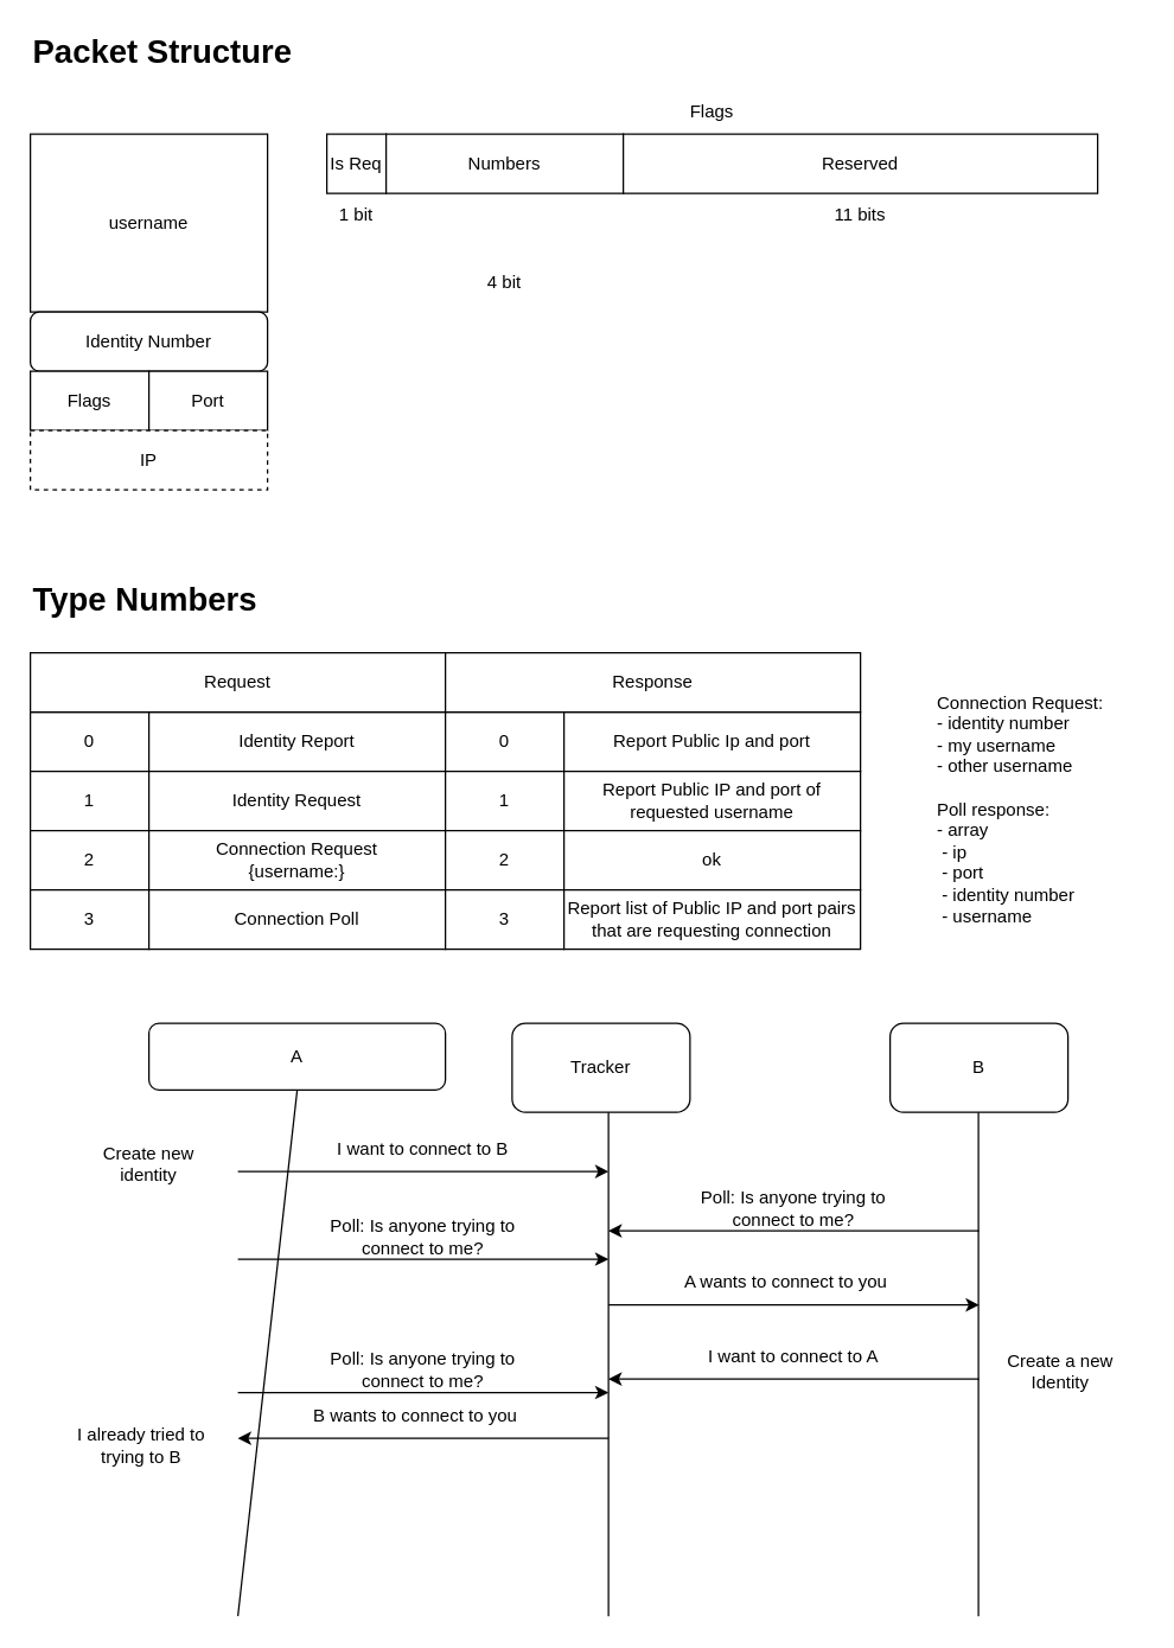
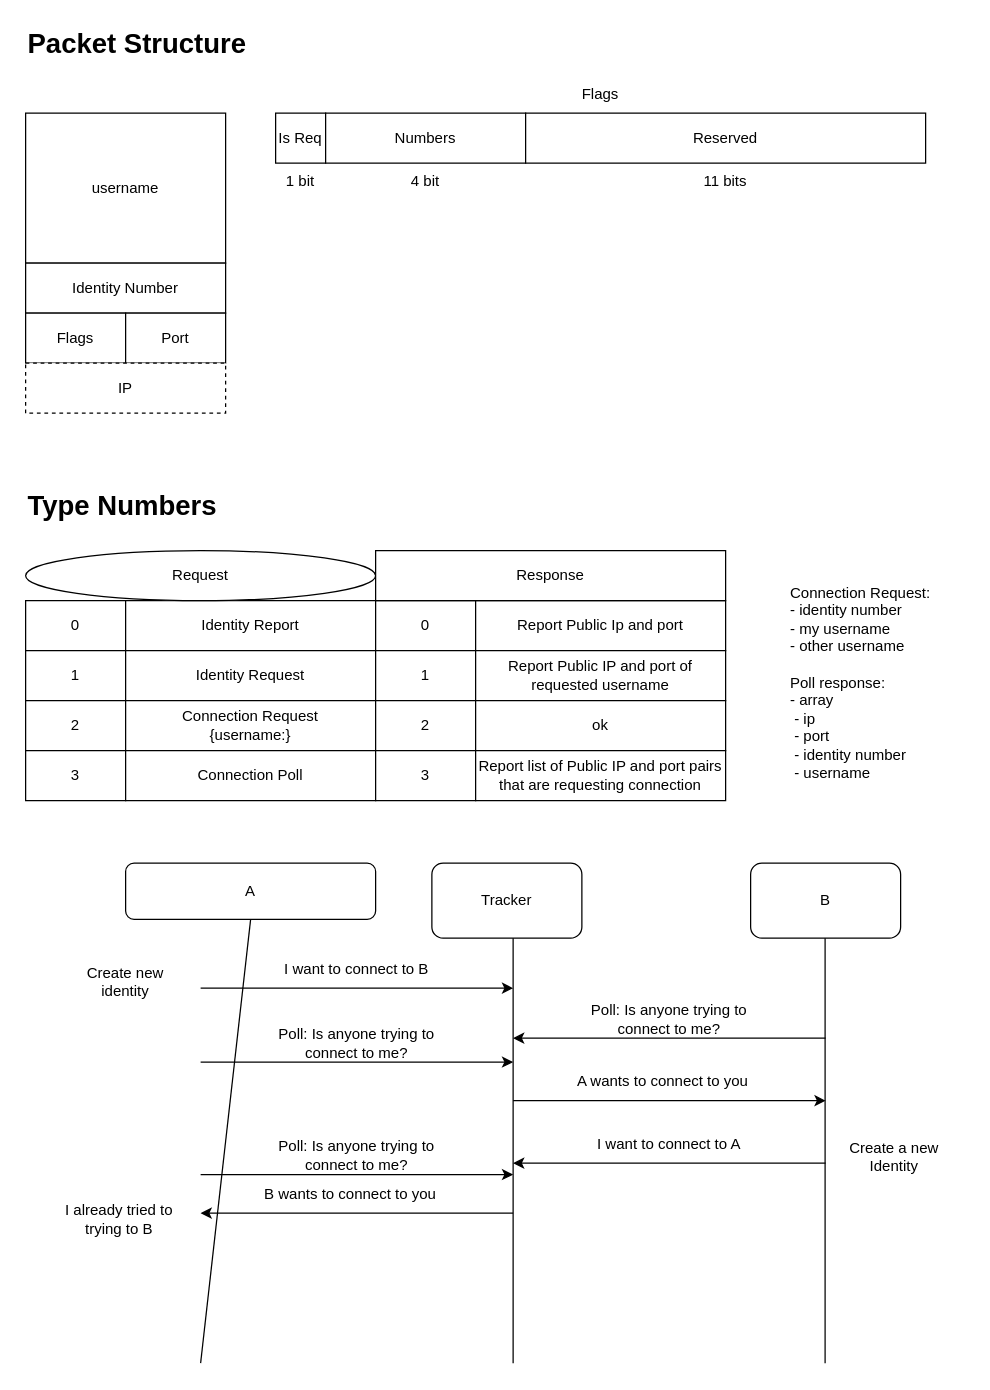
  <mxCell id="0" />
  <mxCell id="1" parent="0" />
  <mxCell id="2" value="username" style="rounded=0;whiteSpace=wrap;html=1;align=center;verticalAlign=middle;" parent="1" vertex="1"><mxGeometry x="20" y="90" width="160" height="120" as="geometry" /></mxCell>
- <mxCell id="3" value="Identity Number" style="whiteSpace=wrap;html=1;align=center;verticalAlign=middle;rounded=1;" parent="1" vertex="1"><mxGeometry x="20" y="210" width="160" height="40" as="geometry" /></mxCell>
+ <mxCell id="3" value="Identity Number" style="rounded=0;whiteSpace=wrap;html=1;align=center;verticalAlign=middle;" parent="1" vertex="1"><mxGeometry x="20" y="210" width="160" height="40" as="geometry" /></mxCell>
  <mxCell id="4" value="Flags" style="rounded=0;whiteSpace=wrap;html=1;align=center;verticalAlign=middle;" parent="1" vertex="1"><mxGeometry x="20" y="250" width="80" height="40" as="geometry" /></mxCell>
  <mxCell id="5" value="Is Req" style="rounded=0;whiteSpace=wrap;html=1;align=center;verticalAlign=middle;" parent="1" vertex="1"><mxGeometry x="220" y="90" width="40" height="40" as="geometry" /></mxCell>
  <mxCell id="6" value="Flags" style="text;html=1;strokeColor=none;fillColor=none;align=center;verticalAlign=middle;whiteSpace=wrap;rounded=0;" parent="1" vertex="1"><mxGeometry x="450" y="60" width="60" height="30" as="geometry" /></mxCell>
  <mxCell id="7" value="Numbers" style="rounded=0;whiteSpace=wrap;html=1;align=center;verticalAlign=middle;" parent="1" vertex="1"><mxGeometry x="260" y="90" width="160" height="40" as="geometry" /></mxCell>
  <mxCell id="8" value="1 bit" style="text;html=1;strokeColor=none;fillColor=none;align=center;verticalAlign=middle;whiteSpace=wrap;rounded=0;" parent="1" vertex="1"><mxGeometry x="210" y="130" width="60" height="30" as="geometry" /></mxCell>
- <mxCell id="9" value="4 bit" style="text;html=1;strokeColor=none;fillColor=none;align=center;verticalAlign=middle;whiteSpace=wrap;rounded=0;" parent="1" vertex="1"><mxGeometry x="310" y="175" width="60" height="30" as="geometry" /></mxCell>
+ <mxCell id="9" value="4 bit" style="text;html=1;strokeColor=none;fillColor=none;align=center;verticalAlign=middle;whiteSpace=wrap;rounded=0;" parent="1" vertex="1"><mxGeometry x="310" y="130" width="60" height="30" as="geometry" /></mxCell>
  <mxCell id="10" value="Port" style="rounded=0;whiteSpace=wrap;html=1;align=center;verticalAlign=middle;" parent="1" vertex="1"><mxGeometry x="100" y="250" width="80" height="40" as="geometry" /></mxCell>
  <mxCell id="11" value="Reserved" style="rounded=0;whiteSpace=wrap;html=1;align=center;verticalAlign=middle;" parent="1" vertex="1"><mxGeometry x="420" y="90" width="320" height="40" as="geometry" /></mxCell>
  <mxCell id="12" value="11 bits" style="text;html=1;strokeColor=none;fillColor=none;align=center;verticalAlign=middle;whiteSpace=wrap;rounded=0;" parent="1" vertex="1"><mxGeometry x="550" y="130" width="60" height="30" as="geometry" /></mxCell>
  <mxCell id="13" value="IP" style="rounded=0;whiteSpace=wrap;html=1;align=center;verticalAlign=middle;dashed=1;" parent="1" vertex="1"><mxGeometry x="20" y="290" width="160" height="40" as="geometry" /></mxCell>
  <mxCell id="14" value="0" style="rounded=0;whiteSpace=wrap;html=1;align=center;verticalAlign=middle;" parent="1" vertex="1"><mxGeometry x="20" y="480" width="80" height="40" as="geometry" /></mxCell>
  <mxCell id="15" value="Identity Report" style="rounded=0;whiteSpace=wrap;html=1;align=center;verticalAlign=middle;" parent="1" vertex="1"><mxGeometry x="100" y="480" width="200" height="40" as="geometry" /></mxCell>
  <mxCell id="16" value="1" style="rounded=0;whiteSpace=wrap;html=1;align=center;verticalAlign=middle;" parent="1" vertex="1"><mxGeometry x="20" y="520" width="80" height="40" as="geometry" /></mxCell>
  <mxCell id="17" value="Identity Request" style="rounded=0;whiteSpace=wrap;html=1;align=center;verticalAlign=middle;" parent="1" vertex="1"><mxGeometry x="100" y="520" width="200" height="40" as="geometry" /></mxCell>
  <mxCell id="18" value="0" style="rounded=0;whiteSpace=wrap;html=1;align=center;verticalAlign=middle;" parent="1" vertex="1"><mxGeometry x="300" y="480" width="80" height="40" as="geometry" /></mxCell>
  <mxCell id="19" value="Report Public Ip and port" style="rounded=0;whiteSpace=wrap;html=1;align=center;verticalAlign=middle;" parent="1" vertex="1"><mxGeometry x="380" y="480" width="200" height="40" as="geometry" /></mxCell>
  <mxCell id="20" value="1" style="rounded=0;whiteSpace=wrap;html=1;align=center;verticalAlign=middle;" parent="1" vertex="1"><mxGeometry x="300" y="520" width="80" height="40" as="geometry" /></mxCell>
  <mxCell id="21" value="Report Public IP and port of requested username" style="rounded=0;whiteSpace=wrap;html=1;align=center;verticalAlign=middle;" parent="1" vertex="1"><mxGeometry x="380" y="520" width="200" height="40" as="geometry" /></mxCell>
  <mxCell id="22" value="Packet Structure" style="text;html=1;strokeColor=none;fillColor=none;align=left;verticalAlign=middle;whiteSpace=wrap;rounded=0;fontStyle=1;fontSize=22;" parent="1" vertex="1"><mxGeometry x="20" y="20" width="250" height="30" as="geometry" /></mxCell>
  <mxCell id="23" value="Type Numbers" style="text;html=1;strokeColor=none;fillColor=none;align=left;verticalAlign=middle;whiteSpace=wrap;rounded=0;fontSize=22;fontStyle=1" parent="1" vertex="1"><mxGeometry x="20" y="390" width="220" height="30" as="geometry" /></mxCell>
- <mxCell id="24" value="Request" style="rounded=0;whiteSpace=wrap;html=1;align=center;verticalAlign=middle;" vertex="1" parent="1"><mxGeometry x="20" y="440" width="280" height="40" as="geometry" /></mxCell>
+ <mxCell id="24" value="Request" style="ellipse;whiteSpace=wrap;html=1;align=center;verticalAlign=middle;" vertex="1" parent="1"><mxGeometry x="20" y="440" width="280" height="40" as="geometry" /></mxCell>
  <mxCell id="25" value="Response" style="rounded=0;whiteSpace=wrap;html=1;align=center;verticalAlign=middle;" vertex="1" parent="1"><mxGeometry x="300" y="440" width="280" height="40" as="geometry" /></mxCell>
  <mxCell id="26" value="2" style="rounded=0;whiteSpace=wrap;html=1;align=center;verticalAlign=middle;" vertex="1" parent="1"><mxGeometry x="20" y="560" width="80" height="40" as="geometry" /></mxCell>
  <mxCell id="27" value="Connection Request&lt;br&gt;{username:}" style="rounded=0;whiteSpace=wrap;html=1;align=center;verticalAlign=middle;" vertex="1" parent="1"><mxGeometry x="100" y="560" width="200" height="40" as="geometry" /></mxCell>
  <mxCell id="28" value="2" style="rounded=0;whiteSpace=wrap;html=1;align=center;verticalAlign=middle;" vertex="1" parent="1"><mxGeometry x="300" y="560" width="80" height="40" as="geometry" /></mxCell>
  <mxCell id="29" value="ok" style="rounded=0;whiteSpace=wrap;html=1;align=center;verticalAlign=middle;" vertex="1" parent="1"><mxGeometry x="380" y="560" width="200" height="40" as="geometry" /></mxCell>
  <mxCell id="30" value="3" style="rounded=0;whiteSpace=wrap;html=1;align=center;verticalAlign=middle;" vertex="1" parent="1"><mxGeometry x="20" y="600" width="80" height="40" as="geometry" /></mxCell>
  <mxCell id="31" value="Connection Poll" style="rounded=0;whiteSpace=wrap;html=1;align=center;verticalAlign=middle;" vertex="1" parent="1"><mxGeometry x="100" y="600" width="200" height="40" as="geometry" /></mxCell>
  <mxCell id="32" value="3" style="rounded=0;whiteSpace=wrap;html=1;align=center;verticalAlign=middle;" vertex="1" parent="1"><mxGeometry x="300" y="600" width="80" height="40" as="geometry" /></mxCell>
  <mxCell id="33" value="Report list of Public IP and port pairs that are requesting connection" style="rounded=0;whiteSpace=wrap;html=1;align=center;verticalAlign=middle;" vertex="1" parent="1"><mxGeometry x="380" y="600" width="200" height="40" as="geometry" /></mxCell>
  <mxCell id="34" value="A" style="rounded=1;whiteSpace=wrap;html=1;" vertex="1" parent="1"><mxGeometry x="100" y="690" width="200" height="45" as="geometry" /></mxCell>
  <mxCell id="35" value="B" style="rounded=1;whiteSpace=wrap;html=1;" vertex="1" parent="1"><mxGeometry x="600" y="690" width="120" height="60" as="geometry" /></mxCell>
  <mxCell id="36" value="Tracker" style="rounded=1;whiteSpace=wrap;html=1;" vertex="1" parent="1"><mxGeometry x="345" y="690" width="120" height="60" as="geometry" /></mxCell>
  <mxCell id="37" value="" style="endArrow=none;html=1;rounded=0;entryX=0.5;entryY=1;entryDx=0;entryDy=0;" edge="1" parent="1" target="34"><mxGeometry width="50" height="50" relative="1" as="geometry"><mxPoint x="160" y="1090" as="sourcePoint" /><mxPoint x="440" y="860" as="targetPoint" /></mxGeometry></mxCell>
  <mxCell id="38" value="" style="endArrow=none;html=1;rounded=0;entryX=0.5;entryY=1;entryDx=0;entryDy=0;" edge="1" parent="1"><mxGeometry width="50" height="50" relative="1" as="geometry"><mxPoint x="410" y="1090" as="sourcePoint" /><mxPoint x="410" y="750" as="targetPoint" /></mxGeometry></mxCell>
  <mxCell id="39" value="" style="endArrow=none;html=1;rounded=0;entryX=0.5;entryY=1;entryDx=0;entryDy=0;" edge="1" parent="1"><mxGeometry width="50" height="50" relative="1" as="geometry"><mxPoint x="659.58" y="1090" as="sourcePoint" /><mxPoint x="659.58" y="750" as="targetPoint" /></mxGeometry></mxCell>
  <mxCell id="40" value="" style="endArrow=classic;html=1;rounded=0;" edge="1" parent="1"><mxGeometry width="50" height="50" relative="1" as="geometry"><mxPoint x="160" y="790" as="sourcePoint" /><mxPoint x="410" y="790" as="targetPoint" /></mxGeometry></mxCell>
  <mxCell id="41" value="I want to connect to B" style="text;html=1;strokeColor=none;fillColor=none;align=center;verticalAlign=middle;whiteSpace=wrap;rounded=0;" vertex="1" parent="1"><mxGeometry x="200" y="760" width="170" height="30" as="geometry" /></mxCell>
  <mxCell id="42" value="" style="endArrow=classic;html=1;rounded=0;" edge="1" parent="1"><mxGeometry width="50" height="50" relative="1" as="geometry"><mxPoint x="660" y="830" as="sourcePoint" /><mxPoint x="410" y="830" as="targetPoint" /></mxGeometry></mxCell>
  <mxCell id="43" value="Poll: Is anyone trying to connect to me?" style="text;html=1;strokeColor=none;fillColor=none;align=center;verticalAlign=middle;whiteSpace=wrap;rounded=0;" vertex="1" parent="1"><mxGeometry x="450" y="800" width="170" height="30" as="geometry" /></mxCell>
  <mxCell id="44" value="" style="endArrow=classic;html=1;rounded=0;" edge="1" parent="1"><mxGeometry width="50" height="50" relative="1" as="geometry"><mxPoint x="410" y="880" as="sourcePoint" /><mxPoint x="660" y="880" as="targetPoint" /></mxGeometry></mxCell>
  <mxCell id="45" value="A wants to connect to you" style="text;html=1;strokeColor=none;fillColor=none;align=center;verticalAlign=middle;whiteSpace=wrap;rounded=0;" vertex="1" parent="1"><mxGeometry x="445" y="850" width="170" height="30" as="geometry" /></mxCell>
  <mxCell id="46" value="" style="endArrow=classic;html=1;rounded=0;" edge="1" parent="1"><mxGeometry width="50" height="50" relative="1" as="geometry"><mxPoint x="660" y="930" as="sourcePoint" /><mxPoint x="410" y="930" as="targetPoint" /></mxGeometry></mxCell>
  <mxCell id="47" value="I want to connect to A" style="text;html=1;strokeColor=none;fillColor=none;align=center;verticalAlign=middle;whiteSpace=wrap;rounded=0;" vertex="1" parent="1"><mxGeometry x="450" y="900" width="170" height="30" as="geometry" /></mxCell>
  <mxCell id="48" value="Create new identity" style="text;html=1;strokeColor=none;fillColor=none;align=center;verticalAlign=middle;whiteSpace=wrap;rounded=0;" vertex="1" parent="1"><mxGeometry x="50" y="770" width="100" height="30" as="geometry" /></mxCell>
  <mxCell id="49" value="Create a new Identity" style="text;html=1;strokeColor=none;fillColor=none;align=center;verticalAlign=middle;whiteSpace=wrap;rounded=0;" vertex="1" parent="1"><mxGeometry x="660" y="910" width="110" height="30" as="geometry" /></mxCell>
  <mxCell id="50" value="" style="endArrow=classic;html=1;rounded=0;" edge="1" parent="1"><mxGeometry width="50" height="50" relative="1" as="geometry"><mxPoint x="410" y="970" as="sourcePoint" /><mxPoint x="160" y="970" as="targetPoint" /></mxGeometry></mxCell>
  <mxCell id="51" value="B wants to connect to you" style="text;html=1;strokeColor=none;fillColor=none;align=center;verticalAlign=middle;whiteSpace=wrap;rounded=0;" vertex="1" parent="1"><mxGeometry x="195" y="940" width="170" height="30" as="geometry" /></mxCell>
  <mxCell id="52" value="" style="endArrow=classic;html=1;rounded=0;" edge="1" parent="1"><mxGeometry width="50" height="50" relative="1" as="geometry"><mxPoint x="160" y="939.17" as="sourcePoint" /><mxPoint x="410" y="939.17" as="targetPoint" /></mxGeometry></mxCell>
  <mxCell id="53" value="Poll: Is anyone trying to connect to me?" style="text;html=1;strokeColor=none;fillColor=none;align=center;verticalAlign=middle;whiteSpace=wrap;rounded=0;" vertex="1" parent="1"><mxGeometry x="200" y="909.17" width="170" height="30" as="geometry" /></mxCell>
  <mxCell id="54" value="" style="endArrow=classic;html=1;rounded=0;" edge="1" parent="1"><mxGeometry width="50" height="50" relative="1" as="geometry"><mxPoint x="160" y="849.17" as="sourcePoint" /><mxPoint x="410" y="849.17" as="targetPoint" /></mxGeometry></mxCell>
  <mxCell id="55" value="Poll: Is anyone trying to connect to me?" style="text;html=1;strokeColor=none;fillColor=none;align=center;verticalAlign=middle;whiteSpace=wrap;rounded=0;" vertex="1" parent="1"><mxGeometry x="200" y="819.17" width="170" height="30" as="geometry" /></mxCell>
  <mxCell id="56" value="I already tried to trying to B" style="text;html=1;strokeColor=none;fillColor=none;align=center;verticalAlign=middle;whiteSpace=wrap;rounded=0;" vertex="1" parent="1"><mxGeometry x="40" y="960" width="110" height="30" as="geometry" /></mxCell>
  <mxCell id="57" value="Connection Request:&lt;br&gt;- identity number&lt;br&gt;- my username&lt;br&gt;- other username&lt;br&gt;&lt;br&gt;Poll response:&lt;br&gt;- array&lt;br&gt;&lt;span style=&quot;white-space: pre&quot;&gt; &lt;/span&gt;- ip&lt;br&gt;&lt;span style=&quot;white-space: pre&quot;&gt; &lt;/span&gt;- port&lt;br&gt;&lt;span style=&quot;white-space: pre&quot;&gt; &lt;/span&gt;- identity number&lt;br&gt;&lt;span style=&quot;white-space: pre&quot;&gt; &lt;/span&gt;- username" style="text;html=1;strokeColor=none;fillColor=none;align=left;verticalAlign=top;whiteSpace=wrap;rounded=0;" vertex="1" parent="1"><mxGeometry x="630" y="460" width="140" height="150" as="geometry" /></mxCell>
